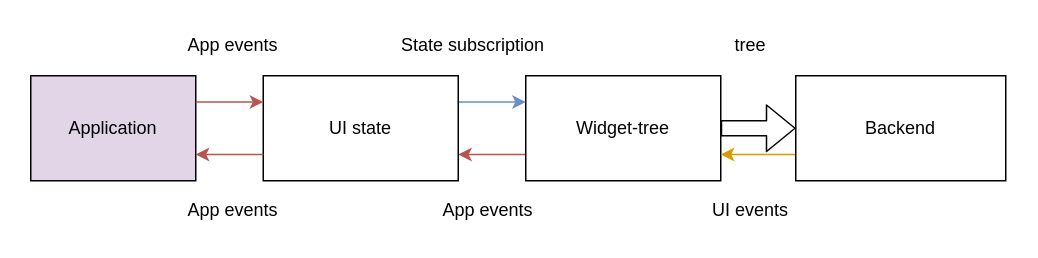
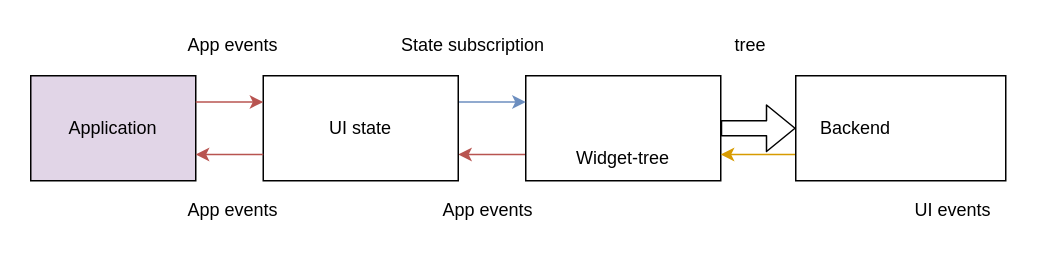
  <mxCell id="0" />
  <mxCell id="1" parent="0" />
  <mxCell id="2" value="" style="endArrow=classic;html=1;exitX=0;exitY=0.75;exitDx=0;exitDy=0;entryX=1;entryY=0.75;entryDx=0;entryDy=0;fillColor=#f8cecc;strokeColor=#b85450;" edge="1" parent="1" source="3" target="6"><mxGeometry width="50" height="50" relative="1" as="geometry"><mxPoint x="260" y="230" as="sourcePoint" /><mxPoint x="300" y="120" as="targetPoint" /></mxGeometry></mxCell>
  <mxCell id="3" value="" style="rounded=0;whiteSpace=wrap;html=1;" vertex="1" parent="1"><mxGeometry x="350" y="50" width="130" height="70" as="geometry" /></mxCell>
- <mxCell id="4" value="Widget-tree" style="text;html=1;strokeColor=none;fillColor=none;align=center;verticalAlign=middle;whiteSpace=wrap;rounded=0;" vertex="1" parent="1"><mxGeometry x="375" y="75" width="80" height="20" as="geometry" /></mxCell>
+ <mxCell id="4" value="Widget-tree" style="text;html=1;strokeColor=none;fillColor=none;align=center;verticalAlign=middle;whiteSpace=wrap;rounded=0;" vertex="1" parent="1"><mxGeometry x="375" y="95" width="80" height="20" as="geometry" /></mxCell>
  <mxCell id="5" style="edgeStyle=orthogonalEdgeStyle;rounded=0;orthogonalLoop=1;jettySize=auto;html=1;exitX=1;exitY=0.25;exitDx=0;exitDy=0;entryX=0;entryY=0.25;entryDx=0;entryDy=0;fillColor=#dae8fc;strokeColor=#6c8ebf;" edge="1" parent="1" source="6" target="3"><mxGeometry relative="1" as="geometry" /></mxCell>
  <mxCell id="6" value="" style="rounded=0;whiteSpace=wrap;html=1;" vertex="1" parent="1"><mxGeometry x="175" y="50" width="130" height="70" as="geometry" /></mxCell>
  <mxCell id="7" style="edgeStyle=orthogonalEdgeStyle;rounded=0;orthogonalLoop=1;jettySize=auto;html=1;exitX=0;exitY=0.75;exitDx=0;exitDy=0;entryX=1;entryY=0.75;entryDx=0;entryDy=0;fillColor=#ffe6cc;strokeColor=#d79b00;" edge="1" parent="1" source="8" target="3"><mxGeometry relative="1" as="geometry" /></mxCell>
  <mxCell id="8" value="" style="rounded=0;whiteSpace=wrap;html=1;" vertex="1" parent="1"><mxGeometry x="530" y="50" width="140" height="70" as="geometry" /></mxCell>
- <mxCell id="9" value="Backend" style="text;html=1;strokeColor=none;fillColor=none;align=center;verticalAlign=middle;whiteSpace=wrap;rounded=0;" vertex="1" parent="1"><mxGeometry x="565" y="75" width="70" height="20" as="geometry" /></mxCell>
+ <mxCell id="9" value="Backend" style="text;html=1;strokeColor=none;fillColor=none;align=center;verticalAlign=middle;whiteSpace=wrap;rounded=0;" vertex="1" parent="1"><mxGeometry x="535" y="75" width="70" height="20" as="geometry" /></mxCell>
  <mxCell id="10" value="" style="shape=flexArrow;endArrow=classic;html=1;exitX=1;exitY=0.5;exitDx=0;exitDy=0;entryX=0;entryY=0.5;entryDx=0;entryDy=0;" edge="1" parent="1" source="3" target="8"><mxGeometry width="50" height="50" relative="1" as="geometry"><mxPoint x="300" y="220" as="sourcePoint" /><mxPoint x="350" y="170" as="targetPoint" /></mxGeometry></mxCell>
  <mxCell id="11" value="Application" style="rounded=0;whiteSpace=wrap;html=1;fillColor=#e1d5e7;" vertex="1" parent="1"><mxGeometry x="20" y="50" width="110" height="70" as="geometry" /></mxCell>
  <mxCell id="12" value="" style="endArrow=classic;html=1;exitX=0;exitY=0.75;exitDx=0;exitDy=0;entryX=1;entryY=0.75;entryDx=0;entryDy=0;fillColor=#f8cecc;strokeColor=#b85450;" edge="1" parent="1" source="6" target="11"><mxGeometry width="50" height="50" relative="1" as="geometry"><mxPoint x="330" y="112.5" as="sourcePoint" /><mxPoint x="290" y="112.5" as="targetPoint" /></mxGeometry></mxCell>
  <mxCell id="13" value="" style="endArrow=classic;html=1;exitX=1;exitY=0.25;exitDx=0;exitDy=0;entryX=0;entryY=0.25;entryDx=0;entryDy=0;fillColor=#f8cecc;strokeColor=#b85450;" edge="1" parent="1" source="11" target="6"><mxGeometry width="50" height="50" relative="1" as="geometry"><mxPoint x="130" y="112.5" as="sourcePoint" /><mxPoint x="50" y="112.5" as="targetPoint" /></mxGeometry></mxCell>
  <mxCell id="14" value="UI state" style="text;html=1;strokeColor=none;fillColor=none;align=center;verticalAlign=middle;whiteSpace=wrap;rounded=0;" vertex="1" parent="1"><mxGeometry x="205" y="75" width="70" height="20" as="geometry" /></mxCell>
  <mxCell id="15" value="tree" style="text;html=1;strokeColor=none;fillColor=none;align=center;verticalAlign=middle;whiteSpace=wrap;rounded=0;" vertex="1" parent="1"><mxGeometry x="480" y="20" width="40" height="20" as="geometry" /></mxCell>
- <mxCell id="16" value="UI events" style="text;html=1;strokeColor=none;fillColor=none;align=center;verticalAlign=middle;whiteSpace=wrap;rounded=0;" vertex="1" parent="1"><mxGeometry x="470" y="130" width="60" height="20" as="geometry" /></mxCell>
+ <mxCell id="16" value="UI events" style="text;html=1;strokeColor=none;fillColor=none;align=center;verticalAlign=middle;whiteSpace=wrap;rounded=0;" vertex="1" parent="1"><mxGeometry x="605" y="130" width="60" height="20" as="geometry" /></mxCell>
  <mxCell id="17" value="App events" style="text;html=1;strokeColor=none;fillColor=none;align=center;verticalAlign=middle;whiteSpace=wrap;rounded=0;" vertex="1" parent="1"><mxGeometry x="120" y="20" width="70" height="20" as="geometry" /></mxCell>
  <mxCell id="18" value="App events" style="text;html=1;strokeColor=none;fillColor=none;align=center;verticalAlign=middle;whiteSpace=wrap;rounded=0;" vertex="1" parent="1"><mxGeometry x="120" y="130" width="70" height="20" as="geometry" /></mxCell>
  <mxCell id="19" value="App events" style="text;html=1;strokeColor=none;fillColor=none;align=center;verticalAlign=middle;whiteSpace=wrap;rounded=0;" vertex="1" parent="1"><mxGeometry x="290" y="130" width="70" height="20" as="geometry" /></mxCell>
  <mxCell id="20" value="State subscription" style="text;html=1;strokeColor=none;fillColor=none;align=center;verticalAlign=middle;whiteSpace=wrap;rounded=0;" vertex="1" parent="1"><mxGeometry x="260" y="20" width="110" height="20" as="geometry" /></mxCell>
